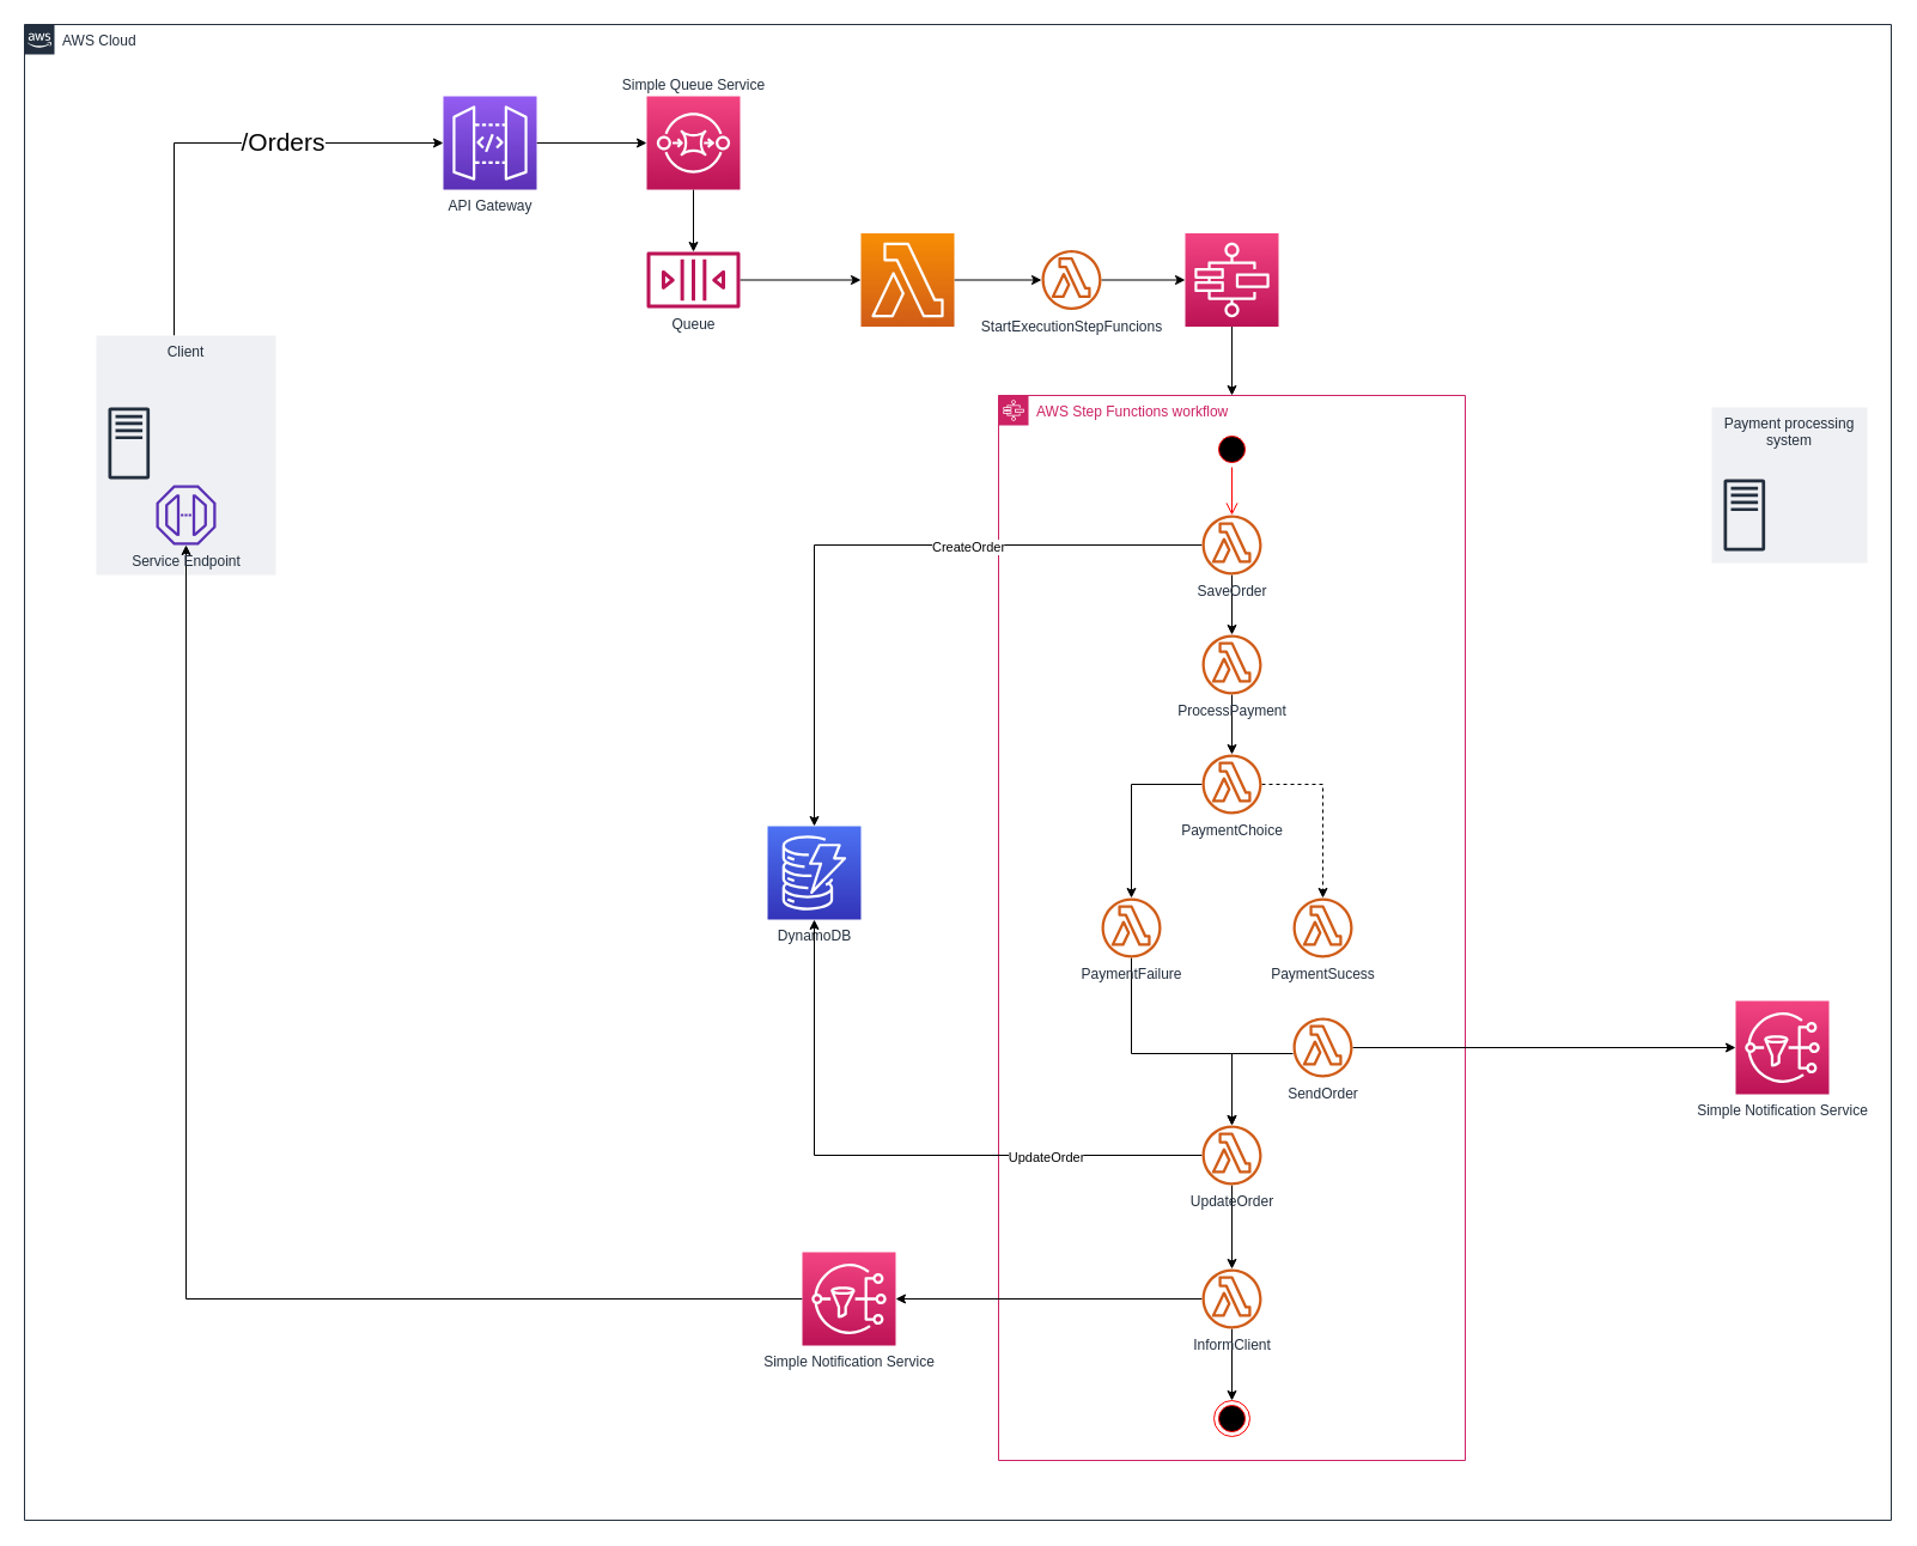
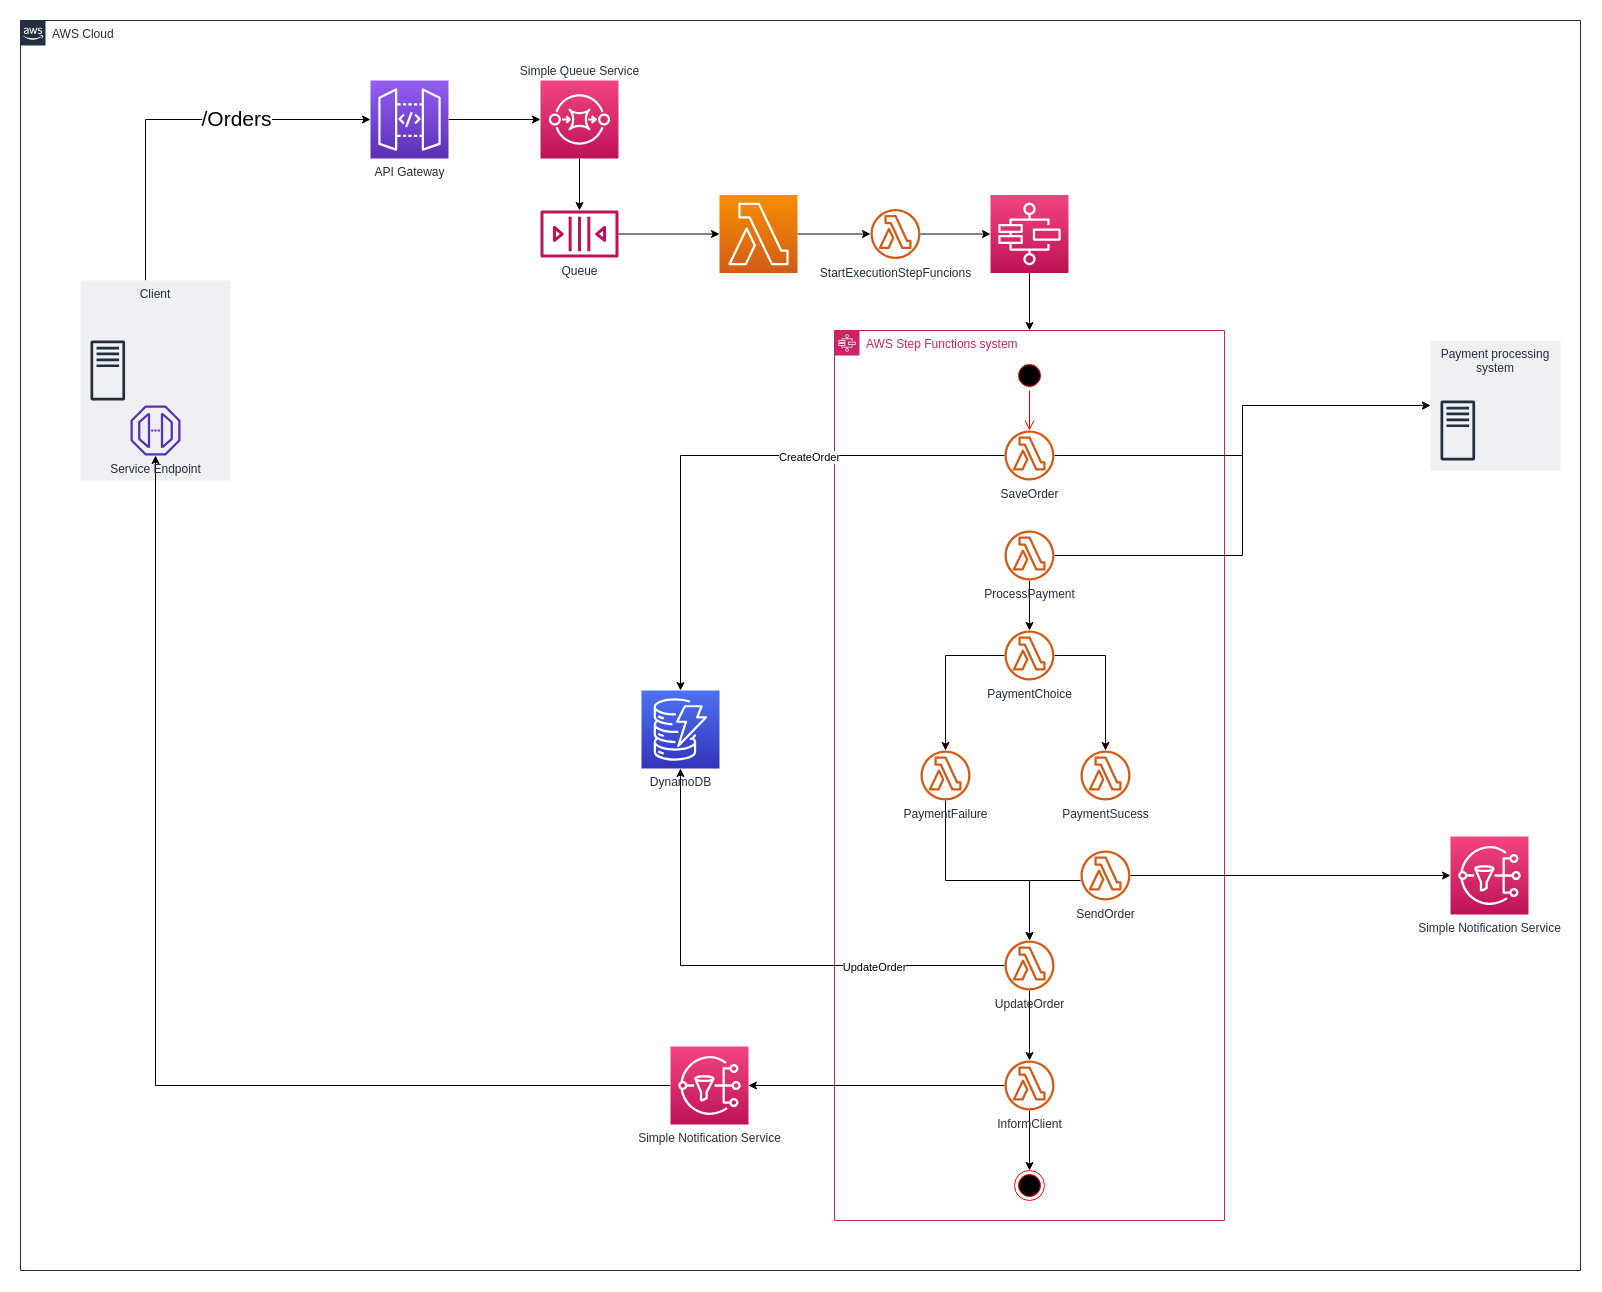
  <mxCell id="0" />
  <mxCell id="1" parent="0" />
  <mxCell id="2" value="AWS Cloud" style="points=[[0,0],[0.25,0],[0.5,0],[0.75,0],[1,0],[1,0.25],[1,0.5],[1,0.75],[1,1],[0.75,1],[0.5,1],[0.25,1],[0,1],[0,0.75],[0,0.5],[0,0.25]];outlineConnect=0;gradientColor=none;html=1;whiteSpace=wrap;fontSize=12;fontStyle=0;shape=mxgraph.aws4.group;grIcon=mxgraph.aws4.group_aws_cloud_alt;strokeColor=#232F3E;fillColor=none;verticalAlign=top;align=left;spacingLeft=30;fontColor=#232F3E;dashed=0;" parent="1" vertex="1"><mxGeometry x="20" y="20" width="1560" height="1250" as="geometry" /></mxCell>
  <mxCell id="3" style="edgeStyle=orthogonalEdgeStyle;rounded=0;orthogonalLoop=1;jettySize=auto;html=1;" parent="1" source="5" target="9" edge="1"><mxGeometry relative="1" as="geometry"><Array as="points"><mxPoint x="145" y="119" /></Array></mxGeometry></mxCell>
  <mxCell id="4" value="&lt;font style=&quot;font-size: 21px&quot;&gt;/Orders&lt;br&gt;&lt;/font&gt;" style="edgeLabel;html=1;align=center;verticalAlign=middle;resizable=0;points=[];" parent="3" vertex="1" connectable="0"><mxGeometry x="0.3" y="2" relative="1" as="geometry"><mxPoint as="offset" /></mxGeometry></mxCell>
  <mxCell id="5" value="Client" style="fillColor=#EFF0F3;strokeColor=none;dashed=0;verticalAlign=top;fontStyle=0;fontColor=#232F3D;" parent="1" vertex="1"><mxGeometry x="80" y="280" width="150" height="200" as="geometry" /></mxCell>
  <mxCell id="6" value="" style="outlineConnect=0;fontColor=#232F3E;gradientColor=none;fillColor=#232F3E;strokeColor=none;dashed=0;verticalLabelPosition=bottom;verticalAlign=top;align=center;html=1;fontSize=12;fontStyle=0;aspect=fixed;pointerEvents=1;shape=mxgraph.aws4.traditional_server;" parent="1" vertex="1"><mxGeometry x="90" y="340" width="34.62" height="60" as="geometry" /></mxCell>
- <mxCell id="7" value="AWS Step Functions workflow" style="points=[[0,0],[0.25,0],[0.5,0],[0.75,0],[1,0],[1,0.25],[1,0.5],[1,0.75],[1,1],[0.75,1],[0.5,1],[0.25,1],[0,1],[0,0.75],[0,0.5],[0,0.25]];outlineConnect=0;gradientColor=none;html=1;whiteSpace=wrap;fontSize=12;fontStyle=0;shape=mxgraph.aws4.group;grIcon=mxgraph.aws4.group_aws_step_functions_workflow;strokeColor=#CD2264;fillColor=none;verticalAlign=top;align=left;spacingLeft=30;fontColor=#CD2264;dashed=0;" parent="1" vertex="1"><mxGeometry x="834" y="330" width="390" height="890" as="geometry" /></mxCell>
+ <mxCell id="7" value="AWS Step Functions system" style="points=[[0,0],[0.25,0],[0.5,0],[0.75,0],[1,0],[1,0.25],[1,0.5],[1,0.75],[1,1],[0.75,1],[0.5,1],[0.25,1],[0,1],[0,0.75],[0,0.5],[0,0.25]];outlineConnect=0;gradientColor=none;html=1;whiteSpace=wrap;fontSize=12;fontStyle=0;shape=mxgraph.aws4.group;grIcon=mxgraph.aws4.group_aws_step_functions_workflow;strokeColor=#CD2264;fillColor=none;verticalAlign=top;align=left;spacingLeft=30;fontColor=#CD2264;dashed=0;" parent="1" vertex="1"><mxGeometry x="834" y="330" width="390" height="890" as="geometry" /></mxCell>
  <mxCell id="8" style="edgeStyle=orthogonalEdgeStyle;rounded=0;orthogonalLoop=1;jettySize=auto;html=1;" parent="1" source="9" target="11" edge="1"><mxGeometry relative="1" as="geometry" /></mxCell>
  <mxCell id="9" value="API Gateway" style="outlineConnect=0;fontColor=#232F3E;gradientColor=#945DF2;gradientDirection=north;fillColor=#5A30B5;strokeColor=#ffffff;dashed=0;verticalLabelPosition=bottom;verticalAlign=top;align=center;html=1;fontSize=12;fontStyle=0;aspect=fixed;shape=mxgraph.aws4.resourceIcon;resIcon=mxgraph.aws4.api_gateway;" parent="1" vertex="1"><mxGeometry x="370" y="80" width="78" height="78" as="geometry" /></mxCell>
  <mxCell id="10" style="edgeStyle=orthogonalEdgeStyle;rounded=0;orthogonalLoop=1;jettySize=auto;html=1;" parent="1" source="11" target="13" edge="1"><mxGeometry relative="1" as="geometry" /></mxCell>
  <mxCell id="11" value="Simple Queue Service" style="outlineConnect=0;fontColor=#232F3E;gradientColor=#F34482;gradientDirection=north;fillColor=#BC1356;strokeColor=#ffffff;dashed=0;verticalLabelPosition=top;verticalAlign=bottom;align=center;html=1;fontSize=12;fontStyle=0;aspect=fixed;shape=mxgraph.aws4.resourceIcon;resIcon=mxgraph.aws4.sqs;labelPosition=center;" parent="1" vertex="1"><mxGeometry x="540" y="80" width="78" height="78" as="geometry" /></mxCell>
  <mxCell id="12" style="edgeStyle=orthogonalEdgeStyle;rounded=0;orthogonalLoop=1;jettySize=auto;html=1;" parent="1" source="13" target="15" edge="1"><mxGeometry relative="1" as="geometry" /></mxCell>
  <mxCell id="13" value="Queue" style="outlineConnect=0;fontColor=#232F3E;gradientColor=none;fillColor=#BC1356;strokeColor=none;dashed=0;verticalLabelPosition=bottom;verticalAlign=top;align=center;html=1;fontSize=12;fontStyle=0;aspect=fixed;pointerEvents=1;shape=mxgraph.aws4.queue;" parent="1" vertex="1"><mxGeometry x="540" y="210" width="78" height="47" as="geometry" /></mxCell>
  <mxCell id="14" style="edgeStyle=orthogonalEdgeStyle;rounded=0;orthogonalLoop=1;jettySize=auto;html=1;" parent="1" source="15" target="19" edge="1"><mxGeometry relative="1" as="geometry" /></mxCell>
  <mxCell id="15" value="" style="outlineConnect=0;fontColor=#232F3E;gradientColor=#F78E04;gradientDirection=north;fillColor=#D05C17;strokeColor=#ffffff;dashed=0;verticalLabelPosition=bottom;verticalAlign=top;align=center;html=1;fontSize=12;fontStyle=0;aspect=fixed;shape=mxgraph.aws4.resourceIcon;resIcon=mxgraph.aws4.lambda;" parent="1" vertex="1"><mxGeometry x="719" y="194.5" width="78" height="78" as="geometry" /></mxCell>
  <mxCell id="16" style="edgeStyle=orthogonalEdgeStyle;rounded=0;orthogonalLoop=1;jettySize=auto;html=1;entryX=0.5;entryY=0;entryDx=0;entryDy=0;" parent="1" source="17" target="7" edge="1"><mxGeometry relative="1" as="geometry" /></mxCell>
  <mxCell id="17" value="" style="outlineConnect=0;fontColor=#232F3E;gradientColor=#F34482;gradientDirection=north;fillColor=#BC1356;strokeColor=#ffffff;dashed=0;verticalLabelPosition=bottom;verticalAlign=top;align=center;html=1;fontSize=12;fontStyle=0;aspect=fixed;shape=mxgraph.aws4.resourceIcon;resIcon=mxgraph.aws4.step_functions;" parent="1" vertex="1"><mxGeometry x="990" y="194.5" width="78" height="78" as="geometry" /></mxCell>
  <mxCell id="18" style="edgeStyle=orthogonalEdgeStyle;rounded=0;orthogonalLoop=1;jettySize=auto;html=1;" parent="1" source="19" target="17" edge="1"><mxGeometry relative="1" as="geometry" /></mxCell>
  <mxCell id="19" value="StartExecutionStepFuncions" style="outlineConnect=0;fontColor=#232F3E;gradientColor=none;fillColor=#D05C17;strokeColor=none;dashed=0;verticalLabelPosition=bottom;verticalAlign=top;align=center;html=1;fontSize=12;fontStyle=0;aspect=fixed;pointerEvents=1;shape=mxgraph.aws4.lambda_function;" parent="1" vertex="1"><mxGeometry x="870" y="208.5" width="50" height="50" as="geometry" /></mxCell>
  <mxCell id="20" style="edgeStyle=orthogonalEdgeStyle;rounded=0;orthogonalLoop=1;jettySize=auto;html=1;" parent="1" source="23" target="26" edge="1"><mxGeometry relative="1" as="geometry" /></mxCell>
  <mxCell id="21" value="CreateOrder" style="edgeLabel;html=1;align=center;verticalAlign=middle;resizable=0;points=[];" parent="20" vertex="1" connectable="0"><mxGeometry x="-0.3" y="1" relative="1" as="geometry"><mxPoint as="offset" /></mxGeometry></mxCell>
- <mxCell id="22" style="edgeStyle=orthogonalEdgeStyle;rounded=0;orthogonalLoop=1;jettySize=auto;html=1;" parent="1" source="23" target="29" edge="1"><mxGeometry relative="1" as="geometry" /></mxCell>
+ <mxCell id="22" style="edgeStyle=orthogonalEdgeStyle;rounded=0;orthogonalLoop=1;jettySize=auto;html=1;" parent="1" source="23" target="30" edge="1"><mxGeometry relative="1" as="geometry" /></mxCell>
  <mxCell id="23" value="SaveOrder" style="outlineConnect=0;fontColor=#232F3E;gradientColor=none;fillColor=#D05C17;strokeColor=none;dashed=0;verticalLabelPosition=bottom;verticalAlign=top;align=center;html=1;fontSize=12;fontStyle=0;aspect=fixed;pointerEvents=1;shape=mxgraph.aws4.lambda_function;" parent="1" vertex="1"><mxGeometry x="1004" y="430" width="50" height="50" as="geometry" /></mxCell>
  <mxCell id="24" value="" style="ellipse;html=1;shape=startState;fillColor=#000000;strokeColor=#ff0000;" parent="1" vertex="1"><mxGeometry x="1014" y="360" width="30" height="30" as="geometry" /></mxCell>
  <mxCell id="25" value="" style="edgeStyle=orthogonalEdgeStyle;html=1;verticalAlign=bottom;endArrow=open;endSize=8;strokeColor=#ff0000;" parent="1" source="24" target="23" edge="1"><mxGeometry relative="1" as="geometry"><mxPoint x="1029" y="430" as="targetPoint" /></mxGeometry></mxCell>
  <mxCell id="26" value="DynamoDB" style="outlineConnect=0;fontColor=#232F3E;gradientColor=#4D72F3;gradientDirection=north;fillColor=#3334B9;strokeColor=#ffffff;dashed=0;verticalLabelPosition=bottom;verticalAlign=top;align=center;html=1;fontSize=12;fontStyle=0;aspect=fixed;shape=mxgraph.aws4.resourceIcon;resIcon=mxgraph.aws4.dynamodb;" parent="1" vertex="1"><mxGeometry x="641" y="690" width="78" height="78" as="geometry" /></mxCell>
+ <mxCell id="27" style="edgeStyle=orthogonalEdgeStyle;rounded=0;orthogonalLoop=1;jettySize=auto;html=1;entryX=0;entryY=0.5;entryDx=0;entryDy=0;" parent="1" source="29" target="30" edge="1"><mxGeometry relative="1" as="geometry" /></mxCell>
  <mxCell id="28" style="edgeStyle=orthogonalEdgeStyle;rounded=0;orthogonalLoop=1;jettySize=auto;html=1;" parent="1" source="29" target="34" edge="1"><mxGeometry relative="1" as="geometry" /></mxCell>
  <mxCell id="29" value="ProcessPayment" style="outlineConnect=0;fontColor=#232F3E;gradientColor=none;fillColor=#D05C17;strokeColor=none;dashed=0;verticalLabelPosition=bottom;verticalAlign=top;align=center;html=1;fontSize=12;fontStyle=0;aspect=fixed;pointerEvents=1;shape=mxgraph.aws4.lambda_function;" parent="1" vertex="1"><mxGeometry x="1004" y="530" width="50" height="50" as="geometry" /></mxCell>
  <mxCell id="30" value="Payment processing &#10;system" style="fillColor=#EFF0F3;strokeColor=none;dashed=0;verticalAlign=top;fontStyle=0;fontColor=#232F3D;" parent="1" vertex="1"><mxGeometry x="1430" y="340" width="130" height="130" as="geometry" /></mxCell>
  <mxCell id="31" value="" style="outlineConnect=0;fontColor=#232F3E;gradientColor=none;fillColor=#232F3E;strokeColor=none;dashed=0;verticalLabelPosition=bottom;verticalAlign=top;align=center;html=1;fontSize=12;fontStyle=0;aspect=fixed;pointerEvents=1;shape=mxgraph.aws4.traditional_server;" parent="1" vertex="1"><mxGeometry x="1440" y="400" width="34.62" height="60" as="geometry" /></mxCell>
  <mxCell id="32" style="edgeStyle=orthogonalEdgeStyle;rounded=0;orthogonalLoop=1;jettySize=auto;html=1;" parent="1" source="34" target="36" edge="1"><mxGeometry relative="1" as="geometry" /></mxCell>
- <mxCell id="33" style="edgeStyle=orthogonalEdgeStyle;rounded=0;orthogonalLoop=1;jettySize=auto;html=1;dashed=1;" parent="1" source="34" target="37" edge="1"><mxGeometry relative="1" as="geometry" /></mxCell>
+ <mxCell id="33" style="edgeStyle=orthogonalEdgeStyle;rounded=0;orthogonalLoop=1;jettySize=auto;html=1;" parent="1" source="34" target="37" edge="1"><mxGeometry relative="1" as="geometry" /></mxCell>
  <mxCell id="34" value="PaymentChoice" style="outlineConnect=0;fontColor=#232F3E;gradientColor=none;fillColor=#D05C17;strokeColor=none;dashed=0;verticalLabelPosition=bottom;verticalAlign=top;align=center;html=1;fontSize=12;fontStyle=0;aspect=fixed;pointerEvents=1;shape=mxgraph.aws4.lambda_function;" parent="1" vertex="1"><mxGeometry x="1004" y="630" width="50" height="50" as="geometry" /></mxCell>
  <mxCell id="35" style="edgeStyle=orthogonalEdgeStyle;rounded=0;orthogonalLoop=1;jettySize=auto;html=1;" parent="1" source="36" target="45" edge="1"><mxGeometry relative="1" as="geometry"><Array as="points"><mxPoint x="945" y="880" /><mxPoint x="1029" y="880" /></Array></mxGeometry></mxCell>
  <mxCell id="36" value="PaymentFailure" style="outlineConnect=0;fontColor=#232F3E;gradientColor=none;fillColor=#D05C17;strokeColor=none;dashed=0;verticalLabelPosition=bottom;verticalAlign=top;align=center;html=1;fontSize=12;fontStyle=0;aspect=fixed;pointerEvents=1;shape=mxgraph.aws4.lambda_function;" parent="1" vertex="1"><mxGeometry x="920" y="750" width="50" height="50" as="geometry" /></mxCell>
  <mxCell id="37" value="PaymentSucess" style="outlineConnect=0;fontColor=#232F3E;gradientColor=none;fillColor=#D05C17;strokeColor=none;dashed=0;verticalLabelPosition=bottom;verticalAlign=top;align=center;html=1;fontSize=12;fontStyle=0;aspect=fixed;pointerEvents=1;shape=mxgraph.aws4.lambda_function;" parent="1" vertex="1"><mxGeometry x="1080" y="750" width="50" height="50" as="geometry" /></mxCell>
  <mxCell id="38" style="edgeStyle=orthogonalEdgeStyle;rounded=0;orthogonalLoop=1;jettySize=auto;html=1;" parent="1" source="40" target="41" edge="1"><mxGeometry relative="1" as="geometry" /></mxCell>
  <mxCell id="39" style="edgeStyle=orthogonalEdgeStyle;rounded=0;orthogonalLoop=1;jettySize=auto;html=1;" parent="1" source="40" target="45" edge="1"><mxGeometry relative="1" as="geometry"><Array as="points"><mxPoint x="1029" y="880" /></Array></mxGeometry></mxCell>
  <mxCell id="40" value="SendOrder" style="outlineConnect=0;fontColor=#232F3E;gradientColor=none;fillColor=#D05C17;strokeColor=none;dashed=0;verticalLabelPosition=bottom;verticalAlign=top;align=center;html=1;fontSize=12;fontStyle=0;aspect=fixed;pointerEvents=1;shape=mxgraph.aws4.lambda_function;" parent="1" vertex="1"><mxGeometry x="1080" y="850" width="50" height="50" as="geometry" /></mxCell>
  <mxCell id="41" value="Simple Notification Service" style="outlineConnect=0;fontColor=#232F3E;gradientColor=#F34482;gradientDirection=north;fillColor=#BC1356;strokeColor=#ffffff;dashed=0;verticalLabelPosition=bottom;verticalAlign=top;align=center;html=1;fontSize=12;fontStyle=0;aspect=fixed;shape=mxgraph.aws4.resourceIcon;resIcon=mxgraph.aws4.sns;" parent="1" vertex="1"><mxGeometry x="1450" y="836" width="78" height="78" as="geometry" /></mxCell>
  <mxCell id="42" style="edgeStyle=orthogonalEdgeStyle;rounded=0;orthogonalLoop=1;jettySize=auto;html=1;" parent="1" source="45" target="26" edge="1"><mxGeometry relative="1" as="geometry" /></mxCell>
  <mxCell id="43" value="UpdateOrder" style="edgeLabel;html=1;align=center;verticalAlign=middle;resizable=0;points=[];" parent="42" vertex="1" connectable="0"><mxGeometry x="-0.497" y="1" relative="1" as="geometry"><mxPoint as="offset" /></mxGeometry></mxCell>
  <mxCell id="44" style="edgeStyle=orthogonalEdgeStyle;rounded=0;orthogonalLoop=1;jettySize=auto;html=1;" edge="1" parent="1" source="45" target="49"><mxGeometry relative="1" as="geometry" /></mxCell>
  <mxCell id="45" value="UpdateOrder" style="outlineConnect=0;fontColor=#232F3E;gradientColor=none;fillColor=#D05C17;strokeColor=none;dashed=0;verticalLabelPosition=bottom;verticalAlign=top;align=center;html=1;fontSize=12;fontStyle=0;aspect=fixed;pointerEvents=1;shape=mxgraph.aws4.lambda_function;" parent="1" vertex="1"><mxGeometry x="1004" y="940" width="50" height="50" as="geometry" /></mxCell>
  <mxCell id="46" value="" style="ellipse;html=1;shape=endState;fillColor=#000000;strokeColor=#ff0000;" parent="1" vertex="1"><mxGeometry x="1014" y="1170" width="30" height="30" as="geometry" /></mxCell>
  <mxCell id="47" style="edgeStyle=orthogonalEdgeStyle;rounded=0;orthogonalLoop=1;jettySize=auto;html=1;" edge="1" parent="1" source="49" target="51"><mxGeometry relative="1" as="geometry" /></mxCell>
  <mxCell id="48" style="edgeStyle=orthogonalEdgeStyle;rounded=0;orthogonalLoop=1;jettySize=auto;html=1;entryX=0.5;entryY=0;entryDx=0;entryDy=0;" edge="1" parent="1" source="49" target="46"><mxGeometry relative="1" as="geometry" /></mxCell>
  <mxCell id="49" value="InformClient" style="outlineConnect=0;fontColor=#232F3E;gradientColor=none;fillColor=#D05C17;strokeColor=none;dashed=0;verticalLabelPosition=bottom;verticalAlign=top;align=center;html=1;fontSize=12;fontStyle=0;aspect=fixed;pointerEvents=1;shape=mxgraph.aws4.lambda_function;" vertex="1" parent="1"><mxGeometry x="1004" y="1060" width="50" height="50" as="geometry" /></mxCell>
  <mxCell id="50" style="edgeStyle=orthogonalEdgeStyle;rounded=0;orthogonalLoop=1;jettySize=auto;html=1;" edge="1" parent="1" source="51" target="52"><mxGeometry relative="1" as="geometry" /></mxCell>
  <mxCell id="51" value="Simple Notification Service" style="outlineConnect=0;fontColor=#232F3E;gradientColor=#F34482;gradientDirection=north;fillColor=#BC1356;strokeColor=#ffffff;dashed=0;verticalLabelPosition=bottom;verticalAlign=top;align=center;html=1;fontSize=12;fontStyle=0;aspect=fixed;shape=mxgraph.aws4.resourceIcon;resIcon=mxgraph.aws4.sns;" vertex="1" parent="1"><mxGeometry x="670" y="1046" width="78" height="78" as="geometry" /></mxCell>
  <mxCell id="52" value="Service Endpoint" style="outlineConnect=0;fontColor=#232F3E;gradientColor=none;fillColor=#5A30B5;strokeColor=none;dashed=0;verticalLabelPosition=bottom;verticalAlign=top;align=center;html=1;fontSize=12;fontStyle=0;aspect=fixed;pointerEvents=1;shape=mxgraph.aws4.endpoint;" vertex="1" parent="1"><mxGeometry x="130" y="405" width="50" height="50" as="geometry" /></mxCell>
